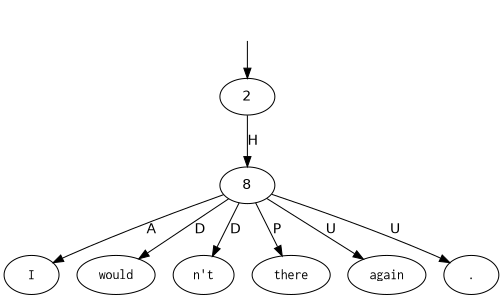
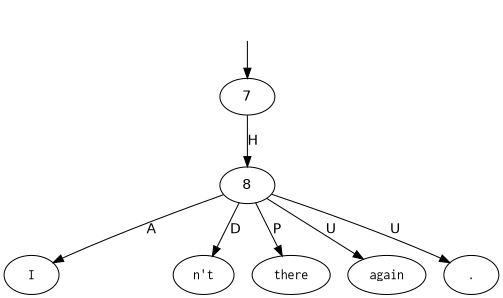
  digraph {
    fontname="DejaVu Sans"
    node [fontname="DejaVu Sans" shape=oval]
    edge [fontname="DejaVu Sans"]
    top [style=invis shape=""]
-   7 [label=2 shape=""]
+   7 [shape=""]
    8 [shape=""]
    n4 [label=<<table align="center" border="0" cellspacing="0"><tr><td colspan="2"><font face="Courier">I</font></td></tr></table>>]
-   n5 [label=<<table align="center" border="0" cellspacing="0"><tr><td colspan="2"><font face="Courier">would</font></td></tr></table>>]
    n6 [label=<<table align="center" border="0" cellspacing="0"><tr><td colspan="2"><font face="Courier">n&#x27;t</font></td></tr></table>>]
    n7 [label=<<table align="center" border="0" cellspacing="0"><tr><td colspan="2"><font face="Courier">there</font></td></tr></table>>]
    n8 [label=<<table align="center" border="0" cellspacing="0"><tr><td colspan="2"><font face="Courier">again</font></td></tr></table>>]
    n9 [label=<<table align="center" border="0" cellspacing="0"><tr><td colspan="2"><font face="Courier">.</font></td></tr></table>>]
    top -> 7
    7 -> 8 [label=H]
    8 -> n4 [label=A]
-   8 -> n5 [label=D]
    8 -> n6 [label=D]
    8 -> n7 [label=P]
    8 -> n8 [label=U]
    8 -> n9 [label=U]
  }
